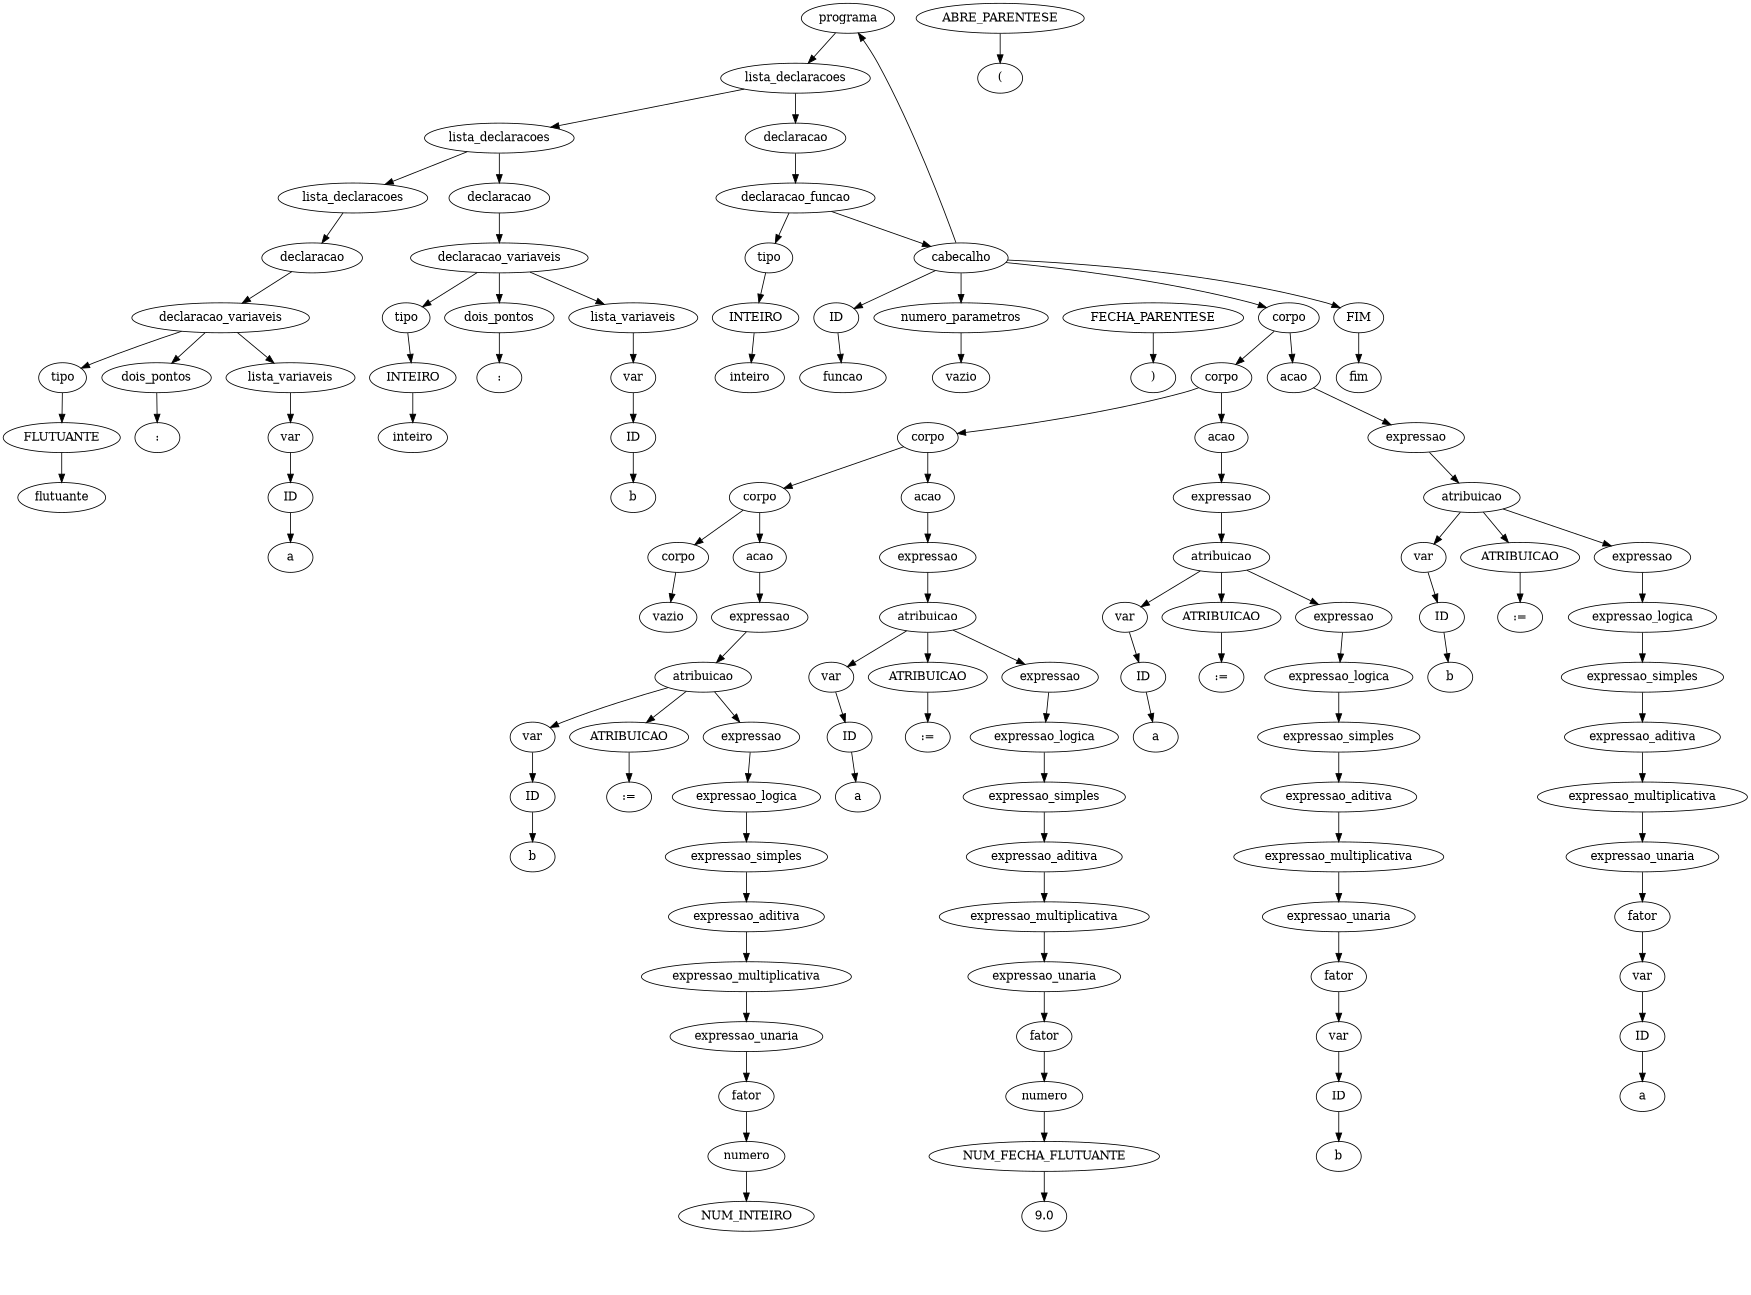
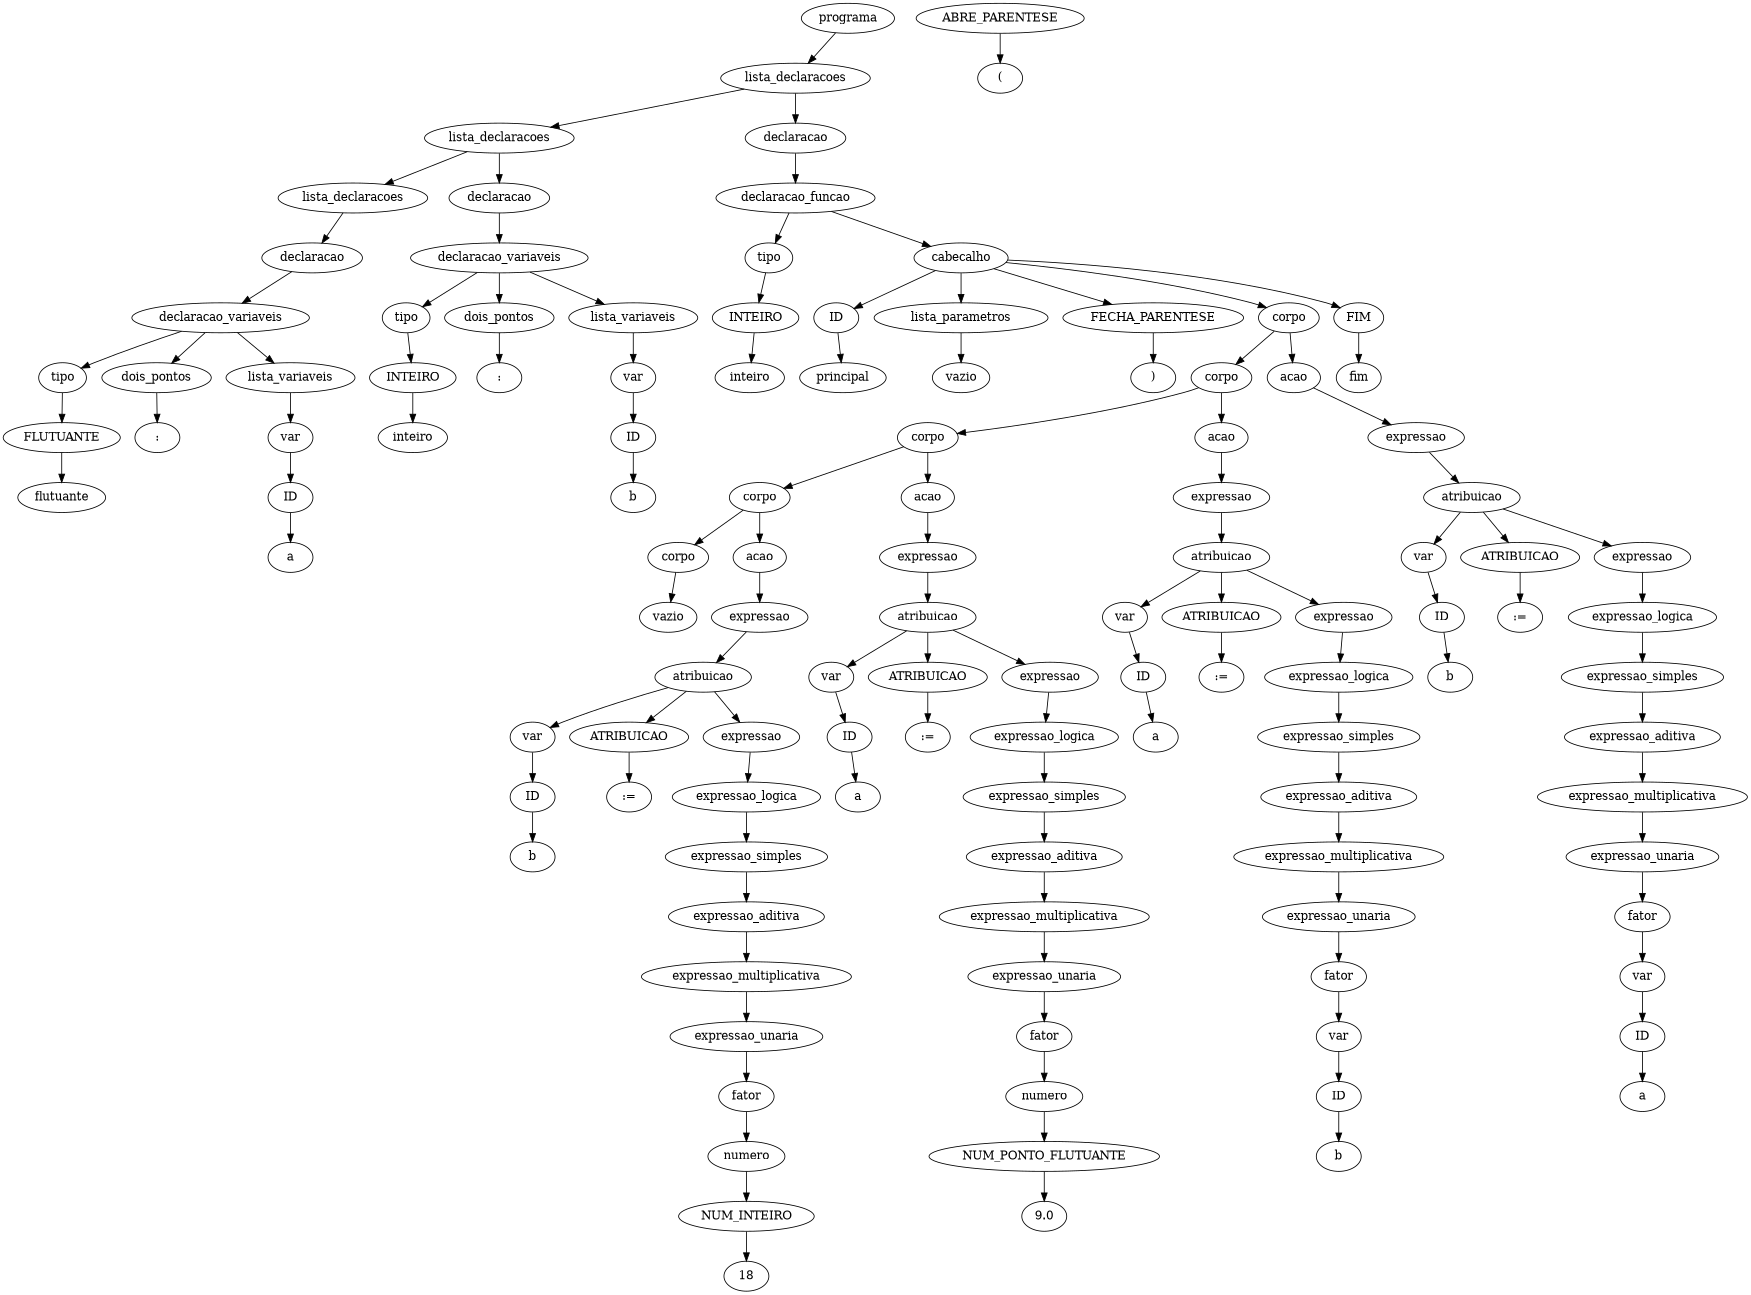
  digraph {
    n1 [label=programa]
    n2 [label=lista_declaracoes]
    n3 [label=lista_declaracoes]
    n4 [label=declaracao]
    n5 [label=lista_declaracoes]
    n6 [label=declaracao]
    n7 [label=declaracao_funcao]
    n8 [label=declaracao]
    n9 [label=declaracao_variaveis]
    n10 [label=declaracao_variaveis]
    n11 [label=tipo]
    n12 [label=dois_pontos]
    n13 [label=lista_variaveis]
    n14 [label=FLUTUANTE]
    n15 [label=":"]
    n16 [label=var]
    n17 [label=flutuante]
    n18 [label=ID]
    n19 [label=a]
    n20 [label=tipo]
    n21 [label=dois_pontos]
    n22 [label=lista_variaveis]
    n23 [label=INTEIRO]
    n24 [label=":"]
    n25 [label=var]
    n26 [label=inteiro]
    n27 [label=ID]
    n28 [label=b]
    n29 [label=tipo]
    n30 [label=cabecalho]
    n31 [label=INTEIRO]
    n32 [label=ID]
-   n33 [label=numero_parametros]
+   n33 [label=lista_parametros]
    n34 [label=FECHA_PARENTESE]
    n35 [label=corpo]
    n36 [label=FIM]
    n37 [label=inteiro]
-   n38 [label=funcao]
+   n38 [label=principal]
    n39 [label=ABRE_PARENTESE]
    n40 [label="("]
    n41 [label=vazio]
    n42 [label=")"]
    n43 [label=corpo]
    n44 [label=acao]
    n45 [label=fim]
    n46 [label=corpo]
    n47 [label=acao]
    n48 [label=expressao]
    n49 [label=corpo]
    n50 [label=acao]
    n51 [label=expressao]
    n52 [label=corpo]
    n53 [label=acao]
    n54 [label=expressao]
    n55 [label=vazio]
    n56 [label=expressao]
    n57 [label=atribuicao]
    n58 [label=var]
    n59 [label=ATRIBUICAO]
    n60 [label=expressao]
    n61 [label=ID]
    n62 [label=":="]
    n63 [label=expressao_logica]
    n64 [label=b]
    n65 [label=expressao_simples]
    n66 [label=expressao_aditiva]
    n67 [label=expressao_multiplicativa]
    n68 [label=expressao_unaria]
    n69 [label=fator]
    n70 [label=numero]
    n71 [label=NUM_INTEIRO]
+   n72 [label=18]
    n73 [label=atribuicao]
    n74 [label=var]
    n75 [label=ATRIBUICAO]
    n76 [label=expressao]
    n77 [label=ID]
    n78 [label=":="]
    n79 [label=expressao_logica]
    n80 [label=a]
    n81 [label=expressao_simples]
    n82 [label=expressao_aditiva]
    n83 [label=expressao_multiplicativa]
    n84 [label=expressao_unaria]
    n85 [label=fator]
    n86 [label=numero]
-   n87 [label=NUM_FECHA_FLUTUANTE]
+   n87 [label=NUM_PONTO_FLUTUANTE]
    n88 [label=9.0]
    n89 [label=atribuicao]
    n90 [label=var]
    n91 [label=ATRIBUICAO]
    n92 [label=expressao]
    n93 [label=ID]
    n94 [label=":="]
    n95 [label=expressao_logica]
    n96 [label=a]
    n97 [label=expressao_simples]
    n98 [label=expressao_aditiva]
    n99 [label=expressao_multiplicativa]
    n100 [label=expressao_unaria]
    n101 [label=fator]
    n102 [label=var]
    n103 [label=ID]
    n104 [label=b]
    n105 [label=atribuicao]
    n106 [label=var]
    n107 [label=ATRIBUICAO]
    n108 [label=expressao]
    n109 [label=ID]
    n110 [label=":="]
    n111 [label=expressao_logica]
    n112 [label=b]
    n113 [label=expressao_simples]
    n114 [label=expressao_aditiva]
    n115 [label=expressao_multiplicativa]
    n116 [label=expressao_unaria]
    n117 [label=fator]
    n118 [label=var]
    n119 [label=ID]
    n120 [label=a]
    n1 -> n2
    n2 -> n3
    n2 -> n4
    n3 -> n5
    n3 -> n6
    n4 -> n7
    n5 -> n8
    n6 -> n9
    n7 -> n29
    n7 -> n30
    n8 -> n10
    n9 -> n20
    n9 -> n21
    n9 -> n22
    n10 -> n11
    n10 -> n12
    n10 -> n13
    n11 -> n14
    n12 -> n15
    n13 -> n16
    n14 -> n17
    n16 -> n18
    n18 -> n19
    n20 -> n23
    n21 -> n24
    n22 -> n25
    n23 -> n26
    n25 -> n27
    n27 -> n28
    n29 -> n31
    n30 -> n32
    n30 -> n33
-   n30 -> n1
+   n30 -> n34
    n30 -> n35
    n30 -> n36
    n31 -> n37
    n32 -> n38
    n33 -> n41
    n34 -> n42
    n35 -> n43
    n35 -> n44
    n36 -> n45
    n39 -> n40
    n43 -> n46
    n43 -> n47
    n44 -> n48
    n46 -> n49
    n46 -> n50
    n47 -> n51
    n48 -> n105
    n49 -> n52
    n49 -> n53
    n50 -> n54
    n51 -> n89
    n52 -> n55
    n53 -> n56
    n54 -> n73
    n56 -> n57
    n57 -> n58
    n57 -> n59
    n57 -> n60
    n58 -> n61
    n59 -> n62
    n60 -> n63
    n61 -> n64
    n63 -> n65
    n65 -> n66
    n66 -> n67
    n67 -> n68
    n68 -> n69
    n69 -> n70
    n70 -> n71
+   n71 -> n72
    n73 -> n74
    n73 -> n75
    n73 -> n76
    n74 -> n77
    n75 -> n78
    n76 -> n79
    n77 -> n80
    n79 -> n81
    n81 -> n82
    n82 -> n83
    n83 -> n84
    n84 -> n85
    n85 -> n86
    n86 -> n87
    n87 -> n88
    n89 -> n90
    n89 -> n91
    n89 -> n92
    n90 -> n93
    n91 -> n94
    n92 -> n95
    n93 -> n96
    n95 -> n97
    n97 -> n98
    n98 -> n99
    n99 -> n100
    n100 -> n101
    n101 -> n102
    n102 -> n103
    n103 -> n104
    n105 -> n106
    n105 -> n107
    n105 -> n108
    n106 -> n109
    n107 -> n110
    n108 -> n111
    n109 -> n112
    n111 -> n113
    n113 -> n114
    n114 -> n115
    n115 -> n116
    n116 -> n117
    n117 -> n118
    n118 -> n119
    n119 -> n120
  }
